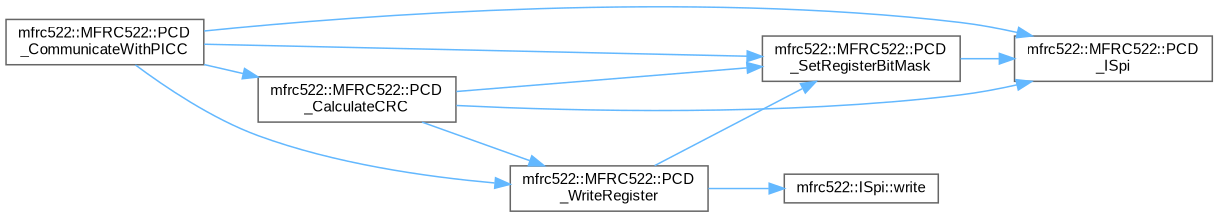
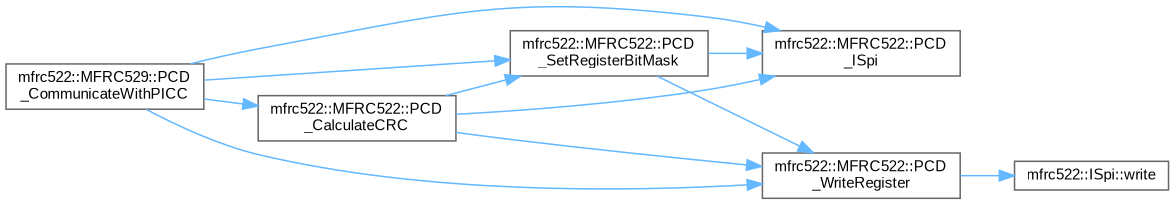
  digraph {
    fontname="Liberation Sans"
    rankdir=LR
    node [color=grey40 fillcolor=white fontname="Liberation Sans" fontsize=10 shape=box style=filled]
    edge [color=steelblue1 fontname="Liberation Sans" fontsize=10 labelfontname=Helvetica labelfontsize=10 style=solid]
-   n1 [height=0.2 label="mfrc522::MFRC522::PCD\l_CommunicateWithPICC" width=0.4]
+   n1 [height=0.2 label="mfrc522::MFRC529::PCD\l_CommunicateWithPICC" width=0.4]
    n2 [height=0.2 label="mfrc522::MFRC522::PCD\l_CalculateCRC" width=0.4]
    n3 [height=0.2 label="mfrc522::MFRC522::PCD\l_ISpi" width=0.4]
    n4 [height=0.2 label="mfrc522::MFRC522::PCD\l_SetRegisterBitMask" width=0.4]
    n5 [height=0.2 label="mfrc522::MFRC522::PCD\l_WriteRegister" width=0.4]
    n6 [height=0.2 label="mfrc522::ISpi::write" width=0.4]
    n1 -> n2
    n1 -> n3
    n1 -> n4
    n1 -> n5
    n2 -> n3
    n2 -> n4
    n2 -> n5
    n4 -> n3
-   n5 -> n4
+   n4 -> n5
    n5 -> n6
  }
